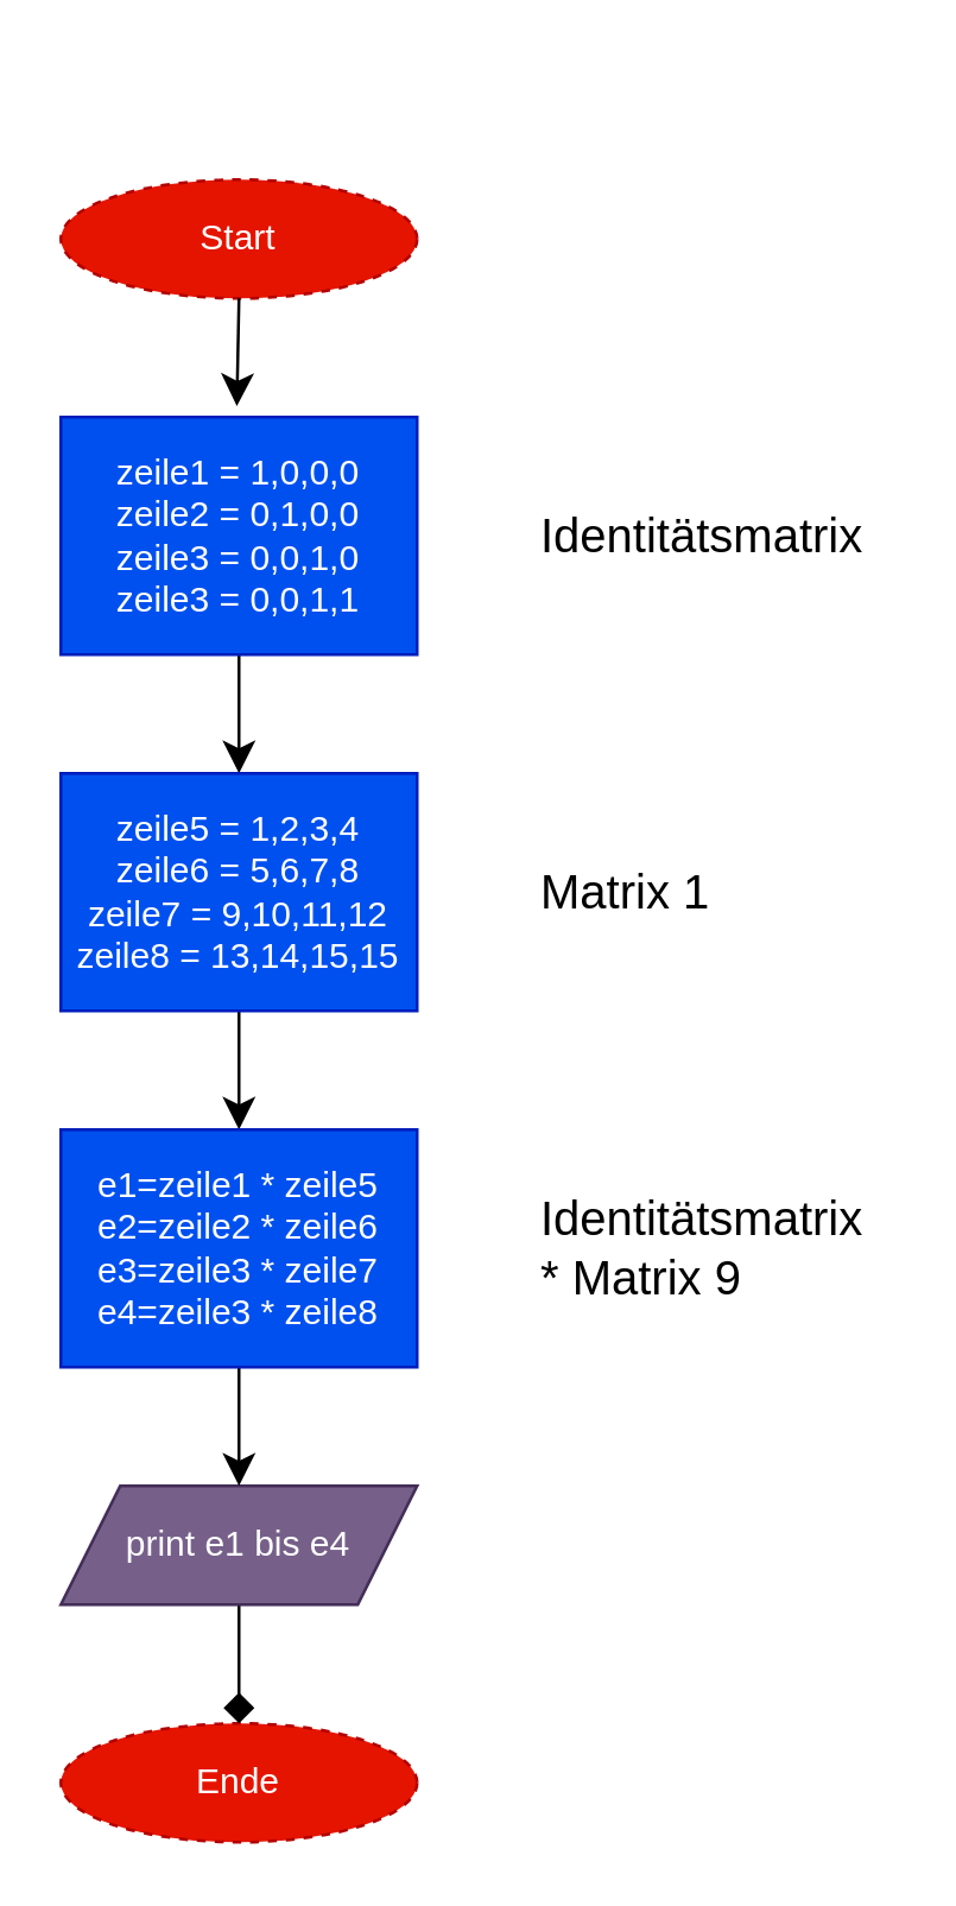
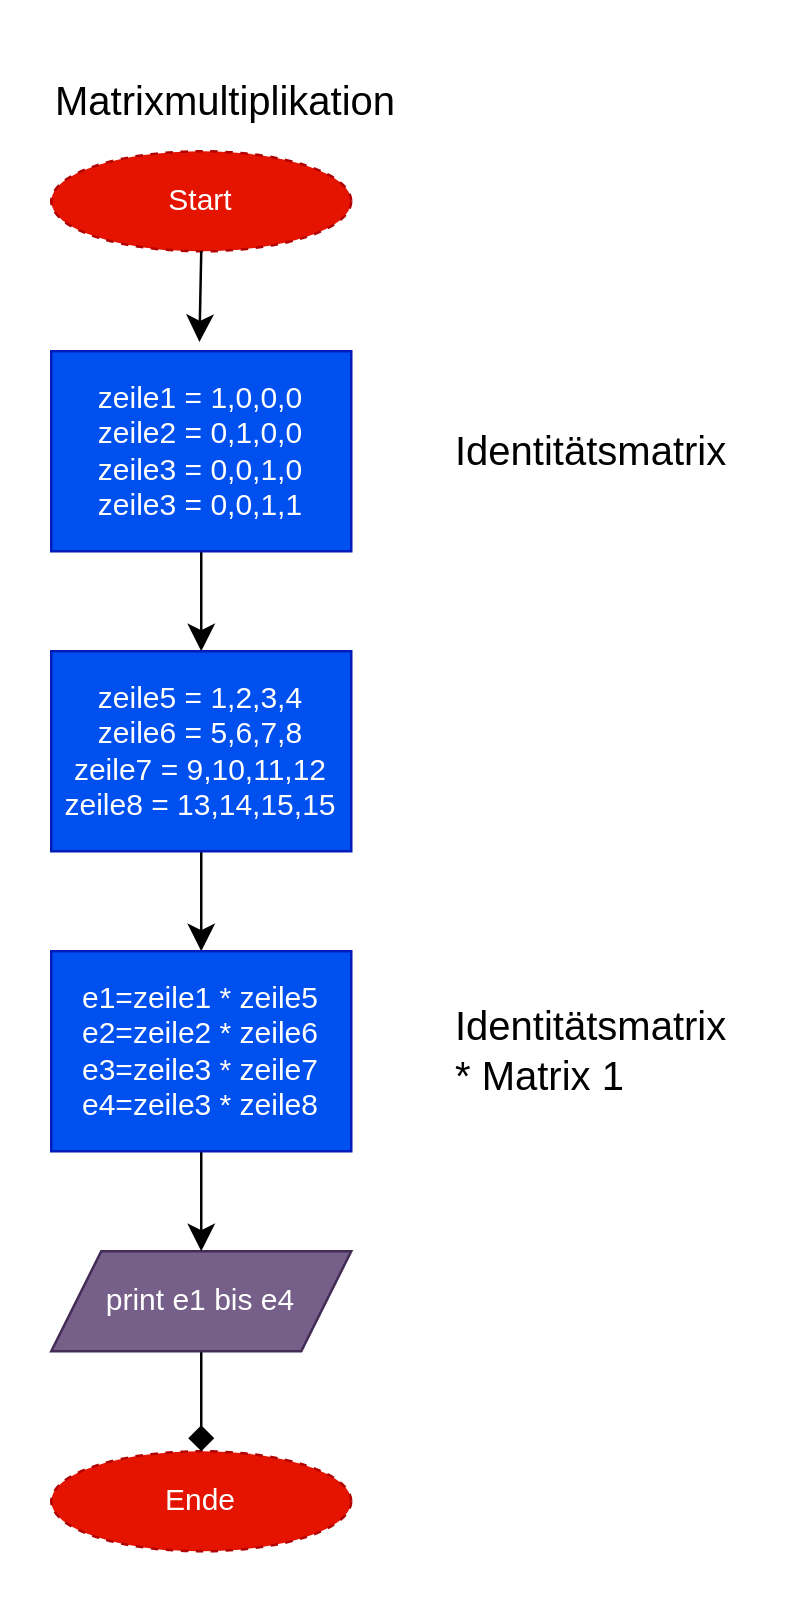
  <mxCell id="0" />
  <mxCell id="1" parent="0" />
  <mxCell id="2" value="Start" style="ellipse;whiteSpace=wrap;html=1;fillColor=#e51400;strokeColor=#B20000;fontColor=#ffffff;dashed=1;" parent="1" vertex="1"><mxGeometry x="20" y="60" width="120" height="40" as="geometry" /></mxCell>
+ <mxCell id="3" value="Matrixmultiplikation" style="text;strokeColor=none;fillColor=none;html=1;align=left;verticalAlign=middle;whiteSpace=wrap;rounded=0;fontSize=16;" parent="1" vertex="1"><mxGeometry x="20" y="20" width="270" height="40" as="geometry" /></mxCell>
  <mxCell id="4" style="edgeStyle=none;curved=1;rounded=0;orthogonalLoop=1;jettySize=auto;html=1;entryX=0.5;entryY=0;entryDx=0;entryDy=0;fontSize=12;startSize=8;endSize=8;" edge="1" parent="1" source="5" target="11"><mxGeometry relative="1" as="geometry" /></mxCell>
  <mxCell id="5" value="zeile1 = 1,0,0,0&lt;br&gt;zeile2 = 0,1,0,0&lt;br&gt;zeile3 = 0,0,1,0&lt;br&gt;zeile3 = 0,0,1,1" style="rounded=0;whiteSpace=wrap;html=1;fillColor=#0050ef;strokeColor=#001DBC;fontColor=#ffffff;" parent="1" vertex="1"><mxGeometry x="20" y="140" width="120" height="80" as="geometry" /></mxCell>
  <mxCell id="6" value="Ende" style="ellipse;whiteSpace=wrap;html=1;fillColor=#e51400;strokeColor=#B20000;fontColor=#ffffff;dashed=1;" parent="1" vertex="1"><mxGeometry x="20" y="580" width="120" height="40" as="geometry" /></mxCell>
  <mxCell id="7" style="edgeStyle=none;curved=1;rounded=0;orthogonalLoop=1;jettySize=auto;html=1;fontSize=12;startSize=8;endSize=8;endArrow=diamond;" parent="1" source="8" target="6" edge="1"><mxGeometry relative="1" as="geometry" /></mxCell>
  <mxCell id="8" value="print e1 bis e4" style="shape=parallelogram;perimeter=parallelogramPerimeter;whiteSpace=wrap;html=1;fixedSize=1;fillColor=#76608a;strokeColor=#432D57;fontColor=#ffffff;" parent="1" vertex="1"><mxGeometry x="20" y="500" width="120" height="40" as="geometry" /></mxCell>
  <mxCell id="9" style="edgeStyle=none;curved=1;rounded=0;orthogonalLoop=1;jettySize=auto;html=1;exitX=0.5;exitY=1;exitDx=0;exitDy=0;entryX=0.494;entryY=-0.046;entryDx=0;entryDy=0;entryPerimeter=0;fontSize=12;startSize=8;endSize=8;" edge="1" parent="1" source="2" target="5"><mxGeometry relative="1" as="geometry" /></mxCell>
  <mxCell id="10" style="edgeStyle=none;curved=1;rounded=0;orthogonalLoop=1;jettySize=auto;html=1;entryX=0.5;entryY=0;entryDx=0;entryDy=0;fontSize=12;startSize=8;endSize=8;" edge="1" parent="1" source="11" target="15"><mxGeometry relative="1" as="geometry" /></mxCell>
  <mxCell id="11" value="zeile5 = 1,2,3,4&lt;br&gt;zeile6 = 5,6,7,8&lt;br&gt;zeile7 = 9,10,11,12&lt;br&gt;zeile8 = 13,14,15,15" style="rounded=0;whiteSpace=wrap;html=1;fillColor=#0050ef;strokeColor=#001DBC;fontColor=#ffffff;" vertex="1" parent="1"><mxGeometry x="20" y="260" width="120" height="80" as="geometry" /></mxCell>
  <mxCell id="12" value="Identitätsmatrix" style="text;strokeColor=none;fillColor=none;html=1;align=left;verticalAlign=middle;whiteSpace=wrap;rounded=0;fontSize=16;" vertex="1" parent="1"><mxGeometry x="180" y="160" width="120" height="40" as="geometry" /></mxCell>
- <mxCell id="13" value="Matrix 1" style="text;strokeColor=none;fillColor=none;html=1;align=left;verticalAlign=middle;whiteSpace=wrap;rounded=0;fontSize=16;" vertex="1" parent="1"><mxGeometry x="180" y="280" width="120" height="40" as="geometry" /></mxCell>
  <mxCell id="14" style="edgeStyle=none;curved=1;rounded=0;orthogonalLoop=1;jettySize=auto;html=1;exitX=0.5;exitY=1;exitDx=0;exitDy=0;entryX=0.5;entryY=0;entryDx=0;entryDy=0;fontSize=12;startSize=8;endSize=8;" edge="1" parent="1" source="15" target="8"><mxGeometry relative="1" as="geometry" /></mxCell>
  <mxCell id="15" value="e1=zeile1 * zeile5&lt;br&gt;e2=zeile2 * zeile6&lt;br&gt;e3=zeile3 * zeile7&lt;br&gt;e4=zeile3 * zeile8" style="rounded=0;whiteSpace=wrap;html=1;fillColor=#0050ef;strokeColor=#001DBC;fontColor=#ffffff;" vertex="1" parent="1"><mxGeometry x="20" y="380" width="120" height="80" as="geometry" /></mxCell>
- <mxCell id="16" value="Identitätsmatrix * Matrix 9" style="text;strokeColor=none;fillColor=none;html=1;align=left;verticalAlign=middle;whiteSpace=wrap;rounded=0;fontSize=16;" vertex="1" parent="1"><mxGeometry x="180" y="400" width="120" height="40" as="geometry" /></mxCell>
+ <mxCell id="16" value="Identitätsmatrix * Matrix 1" style="text;strokeColor=none;fillColor=none;html=1;align=left;verticalAlign=middle;whiteSpace=wrap;rounded=0;fontSize=16;" vertex="1" parent="1"><mxGeometry x="180" y="400" width="120" height="40" as="geometry" /></mxCell>
